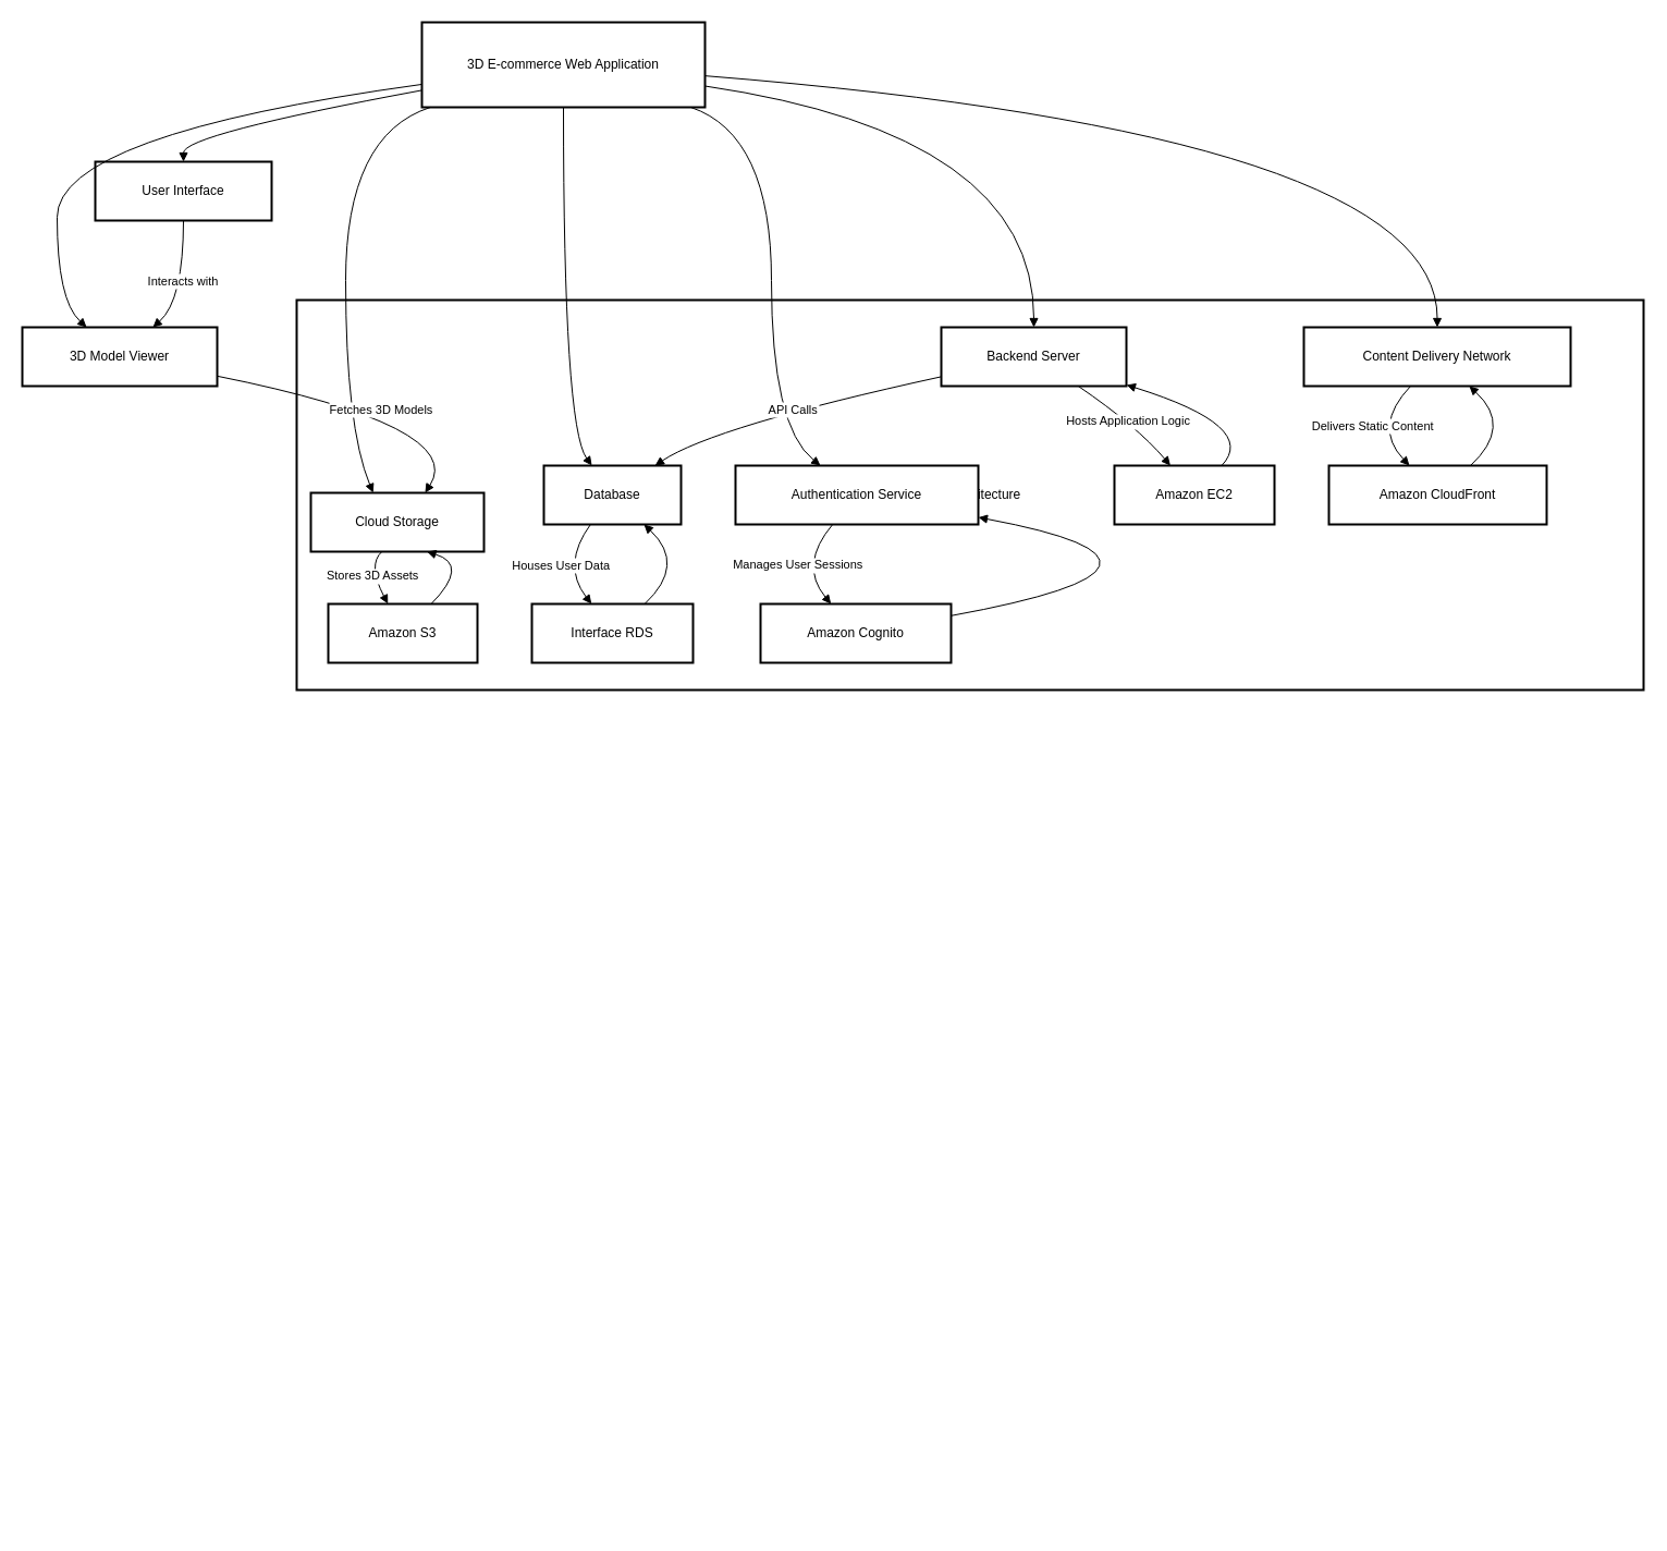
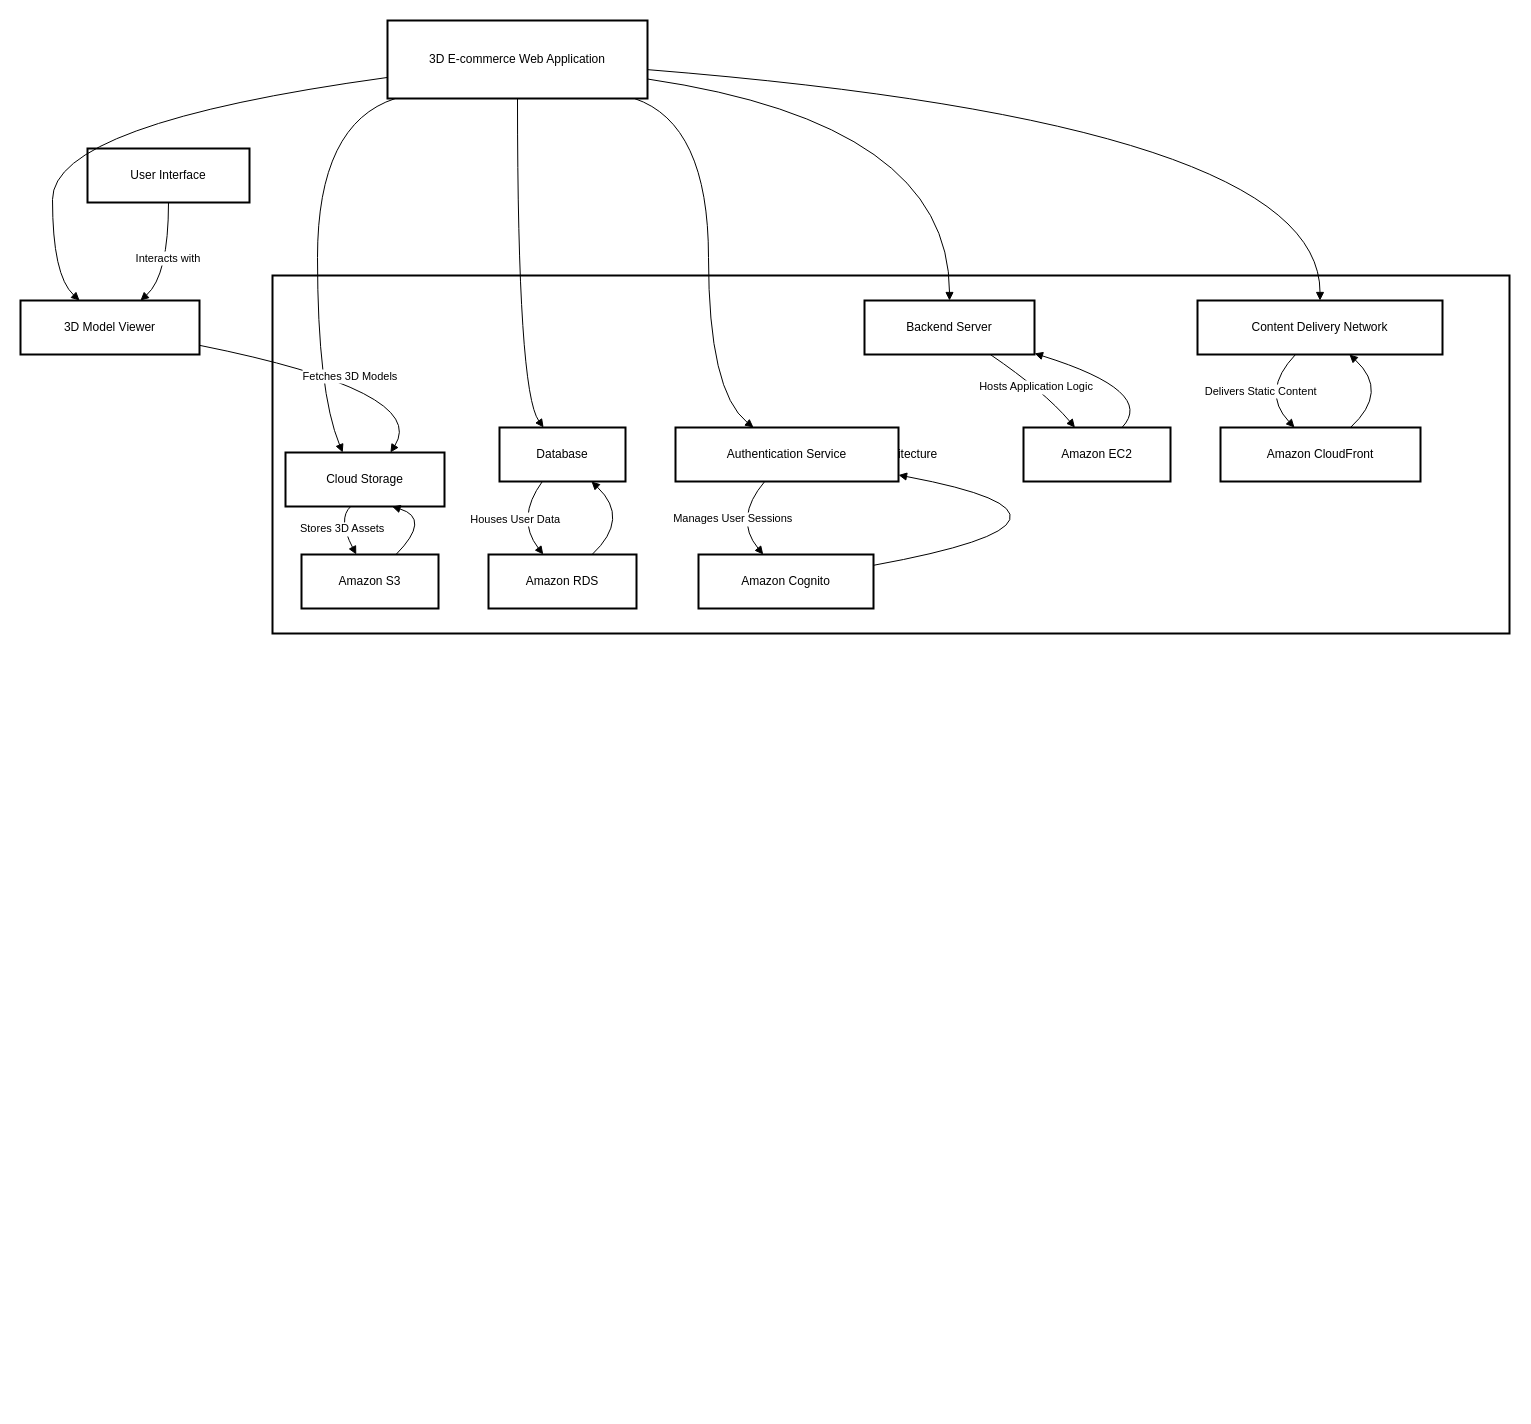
  <mxCell id="0" />
  <mxCell id="1" parent="0" />
  <mxCell id="2" value="&#10;&#10;&#10;&#10;&#10;&#10;&#10;&#10;&#10;&#10;&#10;&#10;&#10;&#10;&#10;&#10;&#10;&#10;&#10;&#10;&#10;&#10;&#10;&#10;&#10;&#10;&#10;&#10;&#10;&#10;&#10;&#10;&#10;&#10;&#10;&#10;&#10;&#10;&#10;&#10;&#10;&#10;&#10;&#10;&#10;&#10;&#10;&#10;&#10;&#10;&#10;&#10;&#10;&#10;&#10;&#10;&#10;&#10;&#10;&#10;&#10;&#10;&#10;&#10;&#10;&#10;&#10;&#10;&#10;&#10;&#10;&#10;&#10;&#10;&#10;&#10;&#10;&#10;&#10;&#10;&#10;&#10;&#10;&#10;&#10;&#10;&#10;" style="text;whiteSpace=wrap;html=1;" parent="1" vertex="1"><mxGeometry x="32" y="32" width="750" height="1180" as="geometry" /></mxCell>
  <mxCell id="3" value="&#10;&#10;&#10;&#10;&#10;&#10;&#10;&#10;&#10;&#10;&#10;&#10;&#10;&#10;&#10;&#10;&#10;&#10;&#10;&#10;&#10;&#10;&#10;&#10;&#10;&#10;&#10;&#10;&#10;&#10;&#10;&#10;&#10;&#10;&#10;&#10;&#10;&#10;&#10;&#10;&#10;&#10;&#10;&#10;&#10;&#10;&#10;&#10;&#10;&#10;&#10;&#10;&#10;&#10;&#10;&#10;&#10;&#10;&#10;&#10;&#10;&#10;&#10;&#10;&#10;&#10;&#10;&#10;&#10;&#10;&#10;&#10;&#10;&#10;&#10;&#10;&#10;&#10;&#10;&#10;&#10;&#10;&#10;&#10;&#10;&#10;&#10;" style="text;whiteSpace=wrap;html=1;" parent="1" vertex="1"><mxGeometry x="42" y="122" width="30" height="1280" as="geometry" /></mxCell>
  <mxCell id="4" value="AWS Architecture" style="whiteSpace=wrap;strokeWidth=2;" vertex="1" parent="1"><mxGeometry x="272" y="275" width="1237" height="358" as="geometry" /></mxCell>
  <mxCell id="5" value="3D E-commerce Web Application" style="whiteSpace=wrap;strokeWidth=2;" vertex="1" parent="1"><mxGeometry x="387" y="20" width="260" height="78" as="geometry" /></mxCell>
  <mxCell id="6" value="User Interface" style="whiteSpace=wrap;strokeWidth=2;" vertex="1" parent="1"><mxGeometry x="87" y="148" width="162" height="54" as="geometry" /></mxCell>
  <mxCell id="7" value="3D Model Viewer" style="whiteSpace=wrap;strokeWidth=2;" vertex="1" parent="1"><mxGeometry x="20" y="300" width="179" height="54" as="geometry" /></mxCell>
  <mxCell id="8" value="Backend Server" style="whiteSpace=wrap;strokeWidth=2;" vertex="1" parent="1"><mxGeometry x="864" y="300" width="170" height="54" as="geometry" /></mxCell>
  <mxCell id="9" value="Database" style="whiteSpace=wrap;strokeWidth=2;" vertex="1" parent="1"><mxGeometry x="499" y="427" width="126" height="54" as="geometry" /></mxCell>
  <mxCell id="10" value="Cloud Storage" style="whiteSpace=wrap;strokeWidth=2;" vertex="1" parent="1"><mxGeometry x="285" y="452" width="159" height="54" as="geometry" /></mxCell>
  <mxCell id="11" value="Authentication Service" style="whiteSpace=wrap;strokeWidth=2;" vertex="1" parent="1"><mxGeometry x="675" y="427" width="223" height="54" as="geometry" /></mxCell>
  <mxCell id="12" value="Content Delivery Network" style="whiteSpace=wrap;strokeWidth=2;" vertex="1" parent="1"><mxGeometry x="1197" y="300" width="245" height="54" as="geometry" /></mxCell>
  <mxCell id="13" value="Amazon S3" style="whiteSpace=wrap;strokeWidth=2;" vertex="1" parent="1"><mxGeometry x="301" y="554" width="137" height="54" as="geometry" /></mxCell>
- <mxCell id="14" value="Interface RDS" style="whiteSpace=wrap;strokeWidth=2;" vertex="1" parent="1"><mxGeometry x="488" y="554" width="148" height="54" as="geometry" /></mxCell>
+ <mxCell id="14" value="Amazon RDS" style="whiteSpace=wrap;strokeWidth=2;" vertex="1" parent="1"><mxGeometry x="488" y="554" width="148" height="54" as="geometry" /></mxCell>
  <mxCell id="15" value="Amazon EC2" style="whiteSpace=wrap;strokeWidth=2;" vertex="1" parent="1"><mxGeometry x="1023" y="427" width="147" height="54" as="geometry" /></mxCell>
  <mxCell id="16" value="Amazon Cognito" style="whiteSpace=wrap;strokeWidth=2;" vertex="1" parent="1"><mxGeometry x="698" y="554" width="175" height="54" as="geometry" /></mxCell>
  <mxCell id="17" value="Amazon CloudFront" style="whiteSpace=wrap;strokeWidth=2;" vertex="1" parent="1"><mxGeometry x="1220" y="427" width="200" height="54" as="geometry" /></mxCell>
- <mxCell id="18" value="" style="curved=1;startArrow=none;endArrow=block;exitX=0;exitY=0.8;entryX=0.5;entryY=0;" edge="1" parent="1" source="5" target="6"><mxGeometry relative="1" as="geometry"><Array as="points"><mxPoint x="168" y="123" /></Array></mxGeometry></mxCell>
  <mxCell id="19" value="" style="curved=1;startArrow=none;endArrow=block;exitX=0;exitY=0.73;entryX=0.33;entryY=0;" edge="1" parent="1" source="5" target="7"><mxGeometry relative="1" as="geometry"><Array as="points"><mxPoint x="52" y="123" /><mxPoint x="52" y="275" /></Array></mxGeometry></mxCell>
  <mxCell id="20" value="" style="curved=1;startArrow=none;endArrow=block;exitX=1;exitY=0.75;entryX=0.5;entryY=0;" edge="1" parent="1" source="5" target="8"><mxGeometry relative="1" as="geometry"><Array as="points"><mxPoint x="949" y="123" /></Array></mxGeometry></mxCell>
  <mxCell id="21" value="" style="curved=1;startArrow=none;endArrow=block;exitX=0.5;exitY=1;entryX=0.35;entryY=0;" edge="1" parent="1" source="5" target="9"><mxGeometry relative="1" as="geometry"><Array as="points"><mxPoint x="517" y="391" /></Array></mxGeometry></mxCell>
  <mxCell id="22" value="" style="curved=1;startArrow=none;endArrow=block;exitX=0.03;exitY=1;entryX=0.36;entryY=0;" edge="1" parent="1" source="5" target="10"><mxGeometry relative="1" as="geometry"><Array as="points"><mxPoint x="317" y="123" /><mxPoint x="317" y="391" /></Array></mxGeometry></mxCell>
  <mxCell id="23" value="" style="curved=1;startArrow=none;endArrow=block;exitX=0.95;exitY=1;entryX=0.35;entryY=0;" edge="1" parent="1" source="5" target="11"><mxGeometry relative="1" as="geometry"><Array as="points"><mxPoint x="708" y="123" /><mxPoint x="708" y="391" /></Array></mxGeometry></mxCell>
  <mxCell id="24" value="" style="curved=1;startArrow=none;endArrow=block;exitX=1;exitY=0.63;entryX=0.5;entryY=0;" edge="1" parent="1" source="5" target="12"><mxGeometry relative="1" as="geometry"><Array as="points"><mxPoint x="1320" y="123" /></Array></mxGeometry></mxCell>
  <mxCell id="25" value="Interacts with" style="curved=1;startArrow=none;endArrow=block;exitX=0.5;exitY=1;entryX=0.67;entryY=0;" edge="1" parent="1" source="6" target="7"><mxGeometry relative="1" as="geometry"><Array as="points"><mxPoint x="168" y="275" /></Array></mxGeometry></mxCell>
  <mxCell id="26" value="Fetches 3D Models" style="curved=1;startArrow=none;endArrow=block;exitX=1;exitY=0.83;entryX=0.66;entryY=0;" edge="1" parent="1" source="7" target="10"><mxGeometry relative="1" as="geometry"><Array as="points"><mxPoint x="429" y="391" /></Array></mxGeometry></mxCell>
- <mxCell id="27" value="API Calls" style="curved=1;startArrow=none;endArrow=block;exitX=0;exitY=0.84;entryX=0.81;entryY=0;" edge="1" parent="1" source="8" target="9"><mxGeometry relative="1" as="geometry"><Array as="points"><mxPoint x="655" y="391" /></Array></mxGeometry></mxCell>
  <mxCell id="28" value="" style="curved=1;startArrow=none;endArrow=block;exitX=0.69;exitY=0;entryX=0.67;entryY=1;" edge="1" parent="1" source="13" target="10"><mxGeometry relative="1" as="geometry"><Array as="points"><mxPoint x="431" y="518" /></Array></mxGeometry></mxCell>
  <mxCell id="29" value="" style="curved=1;startArrow=none;endArrow=block;exitX=0.7;exitY=0;entryX=0.73;entryY=1;" edge="1" parent="1" source="14" target="9"><mxGeometry relative="1" as="geometry"><Array as="points"><mxPoint x="630" y="518" /></Array></mxGeometry></mxCell>
  <mxCell id="30" value="" style="curved=1;startArrow=none;endArrow=block;exitX=0.67;exitY=0;entryX=1;entryY=0.98;" edge="1" parent="1" source="15" target="8"><mxGeometry relative="1" as="geometry"><Array as="points"><mxPoint x="1156" y="391" /></Array></mxGeometry></mxCell>
  <mxCell id="31" value="" style="curved=1;startArrow=none;endArrow=block;exitX=1;exitY=0.2;entryX=1;entryY=0.88;" edge="1" parent="1" source="16" target="11"><mxGeometry relative="1" as="geometry"><Array as="points"><mxPoint x="1129" y="518" /></Array></mxGeometry></mxCell>
  <mxCell id="32" value="" style="curved=1;startArrow=none;endArrow=block;exitX=0.65;exitY=0;entryX=0.62;entryY=1;" edge="1" parent="1" source="17" target="12"><mxGeometry relative="1" as="geometry"><Array as="points"><mxPoint x="1389" y="391" /></Array></mxGeometry></mxCell>
  <mxCell id="33" value="Stores 3D Assets" style="curved=1;startArrow=none;endArrow=block;exitX=0.41;exitY=1;entryX=0.4;entryY=0;" edge="1" parent="1" source="10" target="13"><mxGeometry relative="1" as="geometry"><Array as="points"><mxPoint x="337" y="518" /></Array></mxGeometry></mxCell>
  <mxCell id="34" value="Houses User Data" style="curved=1;startArrow=none;endArrow=block;exitX=0.34;exitY=1;entryX=0.37;entryY=0;" edge="1" parent="1" source="9" target="14"><mxGeometry relative="1" as="geometry"><Array as="points"><mxPoint x="515" y="518" /></Array></mxGeometry></mxCell>
  <mxCell id="35" value="Hosts Application Logic" style="curved=1;startArrow=none;endArrow=block;exitX=0.74;exitY=1;entryX=0.35;entryY=0;" edge="1" parent="1" source="8" target="15"><mxGeometry relative="1" as="geometry"><Array as="points"><mxPoint x="1044" y="391" /></Array></mxGeometry></mxCell>
  <mxCell id="36" value="Manages User Sessions" style="curved=1;startArrow=none;endArrow=block;exitX=0.4;exitY=1;entryX=0.37;entryY=0;" edge="1" parent="1" source="11" target="16"><mxGeometry relative="1" as="geometry"><Array as="points"><mxPoint x="733" y="518" /></Array></mxGeometry></mxCell>
  <mxCell id="37" value="Delivers Static Content" style="curved=1;startArrow=none;endArrow=block;exitX=0.4;exitY=1;entryX=0.37;entryY=0;" edge="1" parent="1" source="12" target="17"><mxGeometry relative="1" as="geometry"><Array as="points"><mxPoint x="1260" y="391" /></Array></mxGeometry></mxCell>
